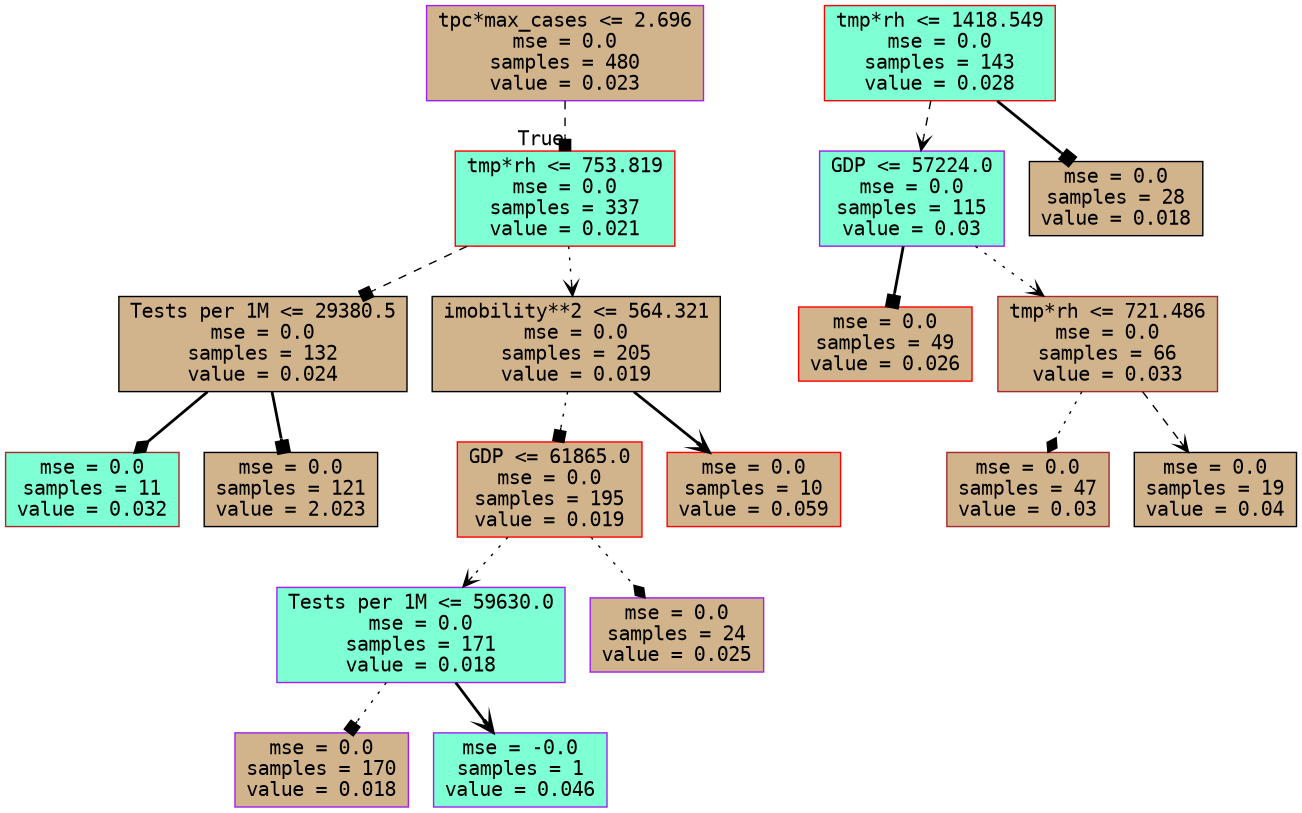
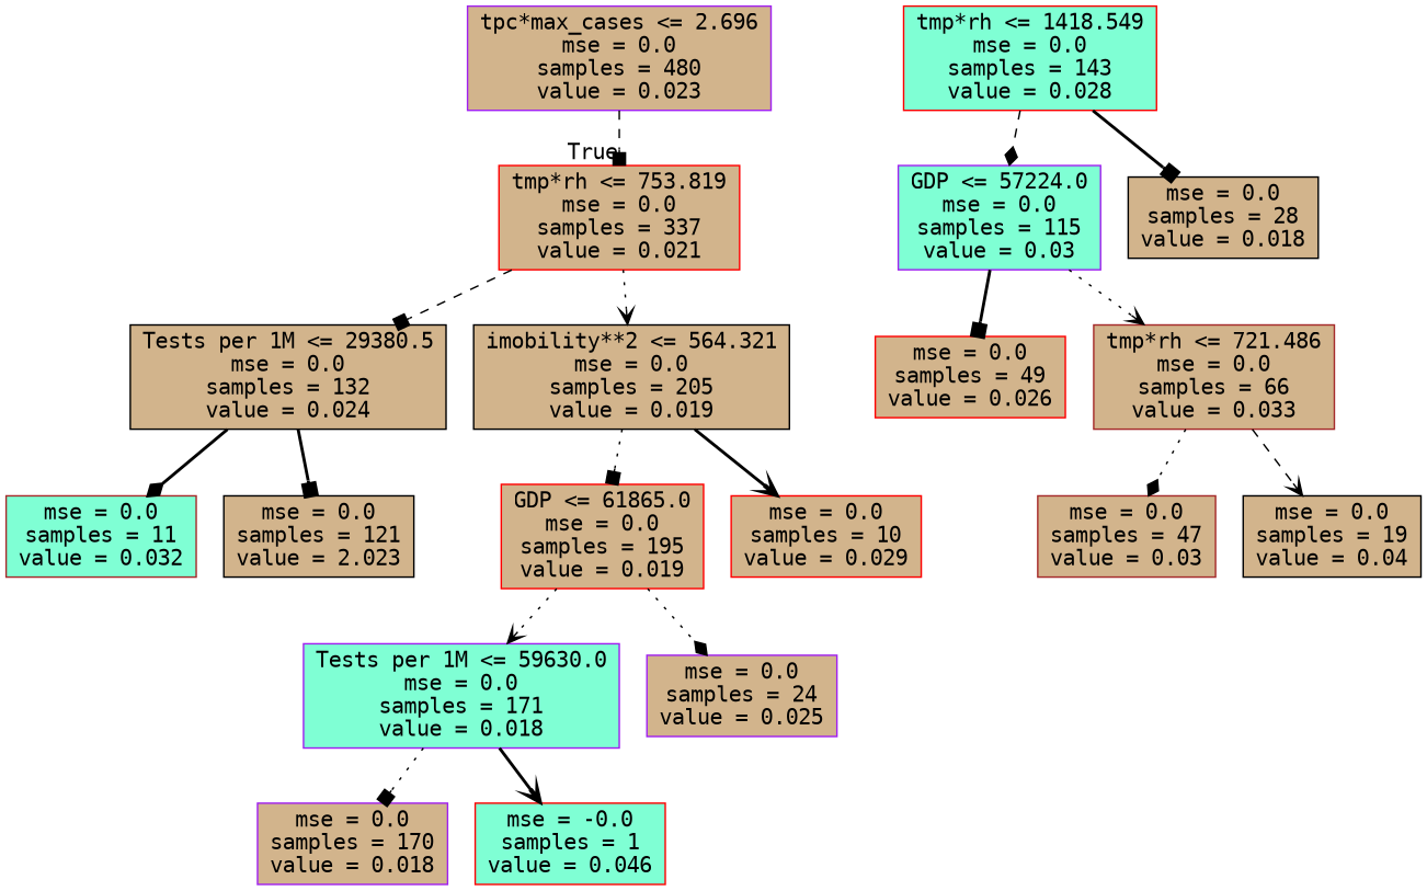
  digraph {
    fontname="DejaVu Sans Mono"
    node [color=purple fillcolor=tan fontname="DejaVu Sans Mono" shape=box style=filled]
    edge [arrowhead=box fontname="DejaVu Sans Mono" style=dotted]
    n1 [label="tpc*max_cases <= 2.696\nmse = 0.0\nsamples = 480\nvalue = 0.023"]
-   n2 [color=red fillcolor=aquamarine label="tmp*rh <= 753.819\nmse = 0.0\nsamples = 337\nvalue = 0.021"]
+   n2 [color=red label="tmp*rh <= 753.819\nmse = 0.0\nsamples = 337\nvalue = 0.021"]
    n3 [color=black label="Tests per 1M <= 29380.5\nmse = 0.0\nsamples = 132\nvalue = 0.024"]
    n4 [color=black label="imobility**2 <= 564.321\nmse = 0.0\nsamples = 205\nvalue = 0.019"]
    n5 [color=red fillcolor=aquamarine label="tmp*rh <= 1418.549\nmse = 0.0\nsamples = 143\nvalue = 0.028"]
    n6 [fillcolor=aquamarine label="GDP <= 57224.0\nmse = 0.0\nsamples = 115\nvalue = 0.03"]
    n7 [color=black label="mse = 0.0\nsamples = 28\nvalue = 0.018"]
    n8 [color=brown fillcolor=aquamarine label="mse = 0.0\nsamples = 11\nvalue = 0.032"]
    n9 [color=black label="mse = 0.0\nsamples = 121\nvalue = 2.023"]
    n10 [color=red label="GDP <= 61865.0\nmse = 0.0\nsamples = 195\nvalue = 0.019"]
-   n11 [color=red label="mse = 0.0\nsamples = 10\nvalue = 0.059"]
+   n11 [color=red label="mse = 0.0\nsamples = 10\nvalue = 0.029"]
    n12 [fillcolor=aquamarine label="Tests per 1M <= 59630.0\nmse = 0.0\nsamples = 171\nvalue = 0.018"]
    n13 [label="mse = 0.0\nsamples = 24\nvalue = 0.025"]
    n14 [label="mse = 0.0\nsamples = 170\nvalue = 0.018"]
-   n15 [fillcolor=aquamarine label="mse = -0.0\nsamples = 1\nvalue = 0.046"]
+   n15 [color=red fillcolor=aquamarine label="mse = -0.0\nsamples = 1\nvalue = 0.046"]
    n16 [color=red label="mse = 0.0\nsamples = 49\nvalue = 0.026"]
    n17 [color=brown label="tmp*rh <= 721.486\nmse = 0.0\nsamples = 66\nvalue = 0.033"]
    n18 [color=brown label="mse = 0.0\nsamples = 47\nvalue = 0.03"]
    n19 [color=black label="mse = 0.0\nsamples = 19\nvalue = 0.04"]
    n1 -> n2 [headlabel=True labelangle=45 labeldistance=2.5 style=dashed]
    n2 -> n3 [style=dashed]
    n2 -> n4 [arrowhead=vee]
    n3 -> n8 [arrowhead=diamond style=bold]
    n3 -> n9 [style=bold]
    n4 -> n10
    n4 -> n11 [arrowhead=vee style=bold]
-   n5 -> n6 [arrowhead=vee style=dashed]
+   n5 -> n6 [arrowhead=diamond style=dashed]
    n5 -> n7 [style=bold]
    n6 -> n16 [style=bold]
    n6 -> n17 [arrowhead=vee]
    n10 -> n12 [arrowhead=vee]
    n10 -> n13 [arrowhead=diamond]
    n12 -> n14
    n12 -> n15 [arrowhead=vee style=bold]
    n17 -> n18 [arrowhead=diamond]
    n17 -> n19 [arrowhead=vee style=dashed]
  }
